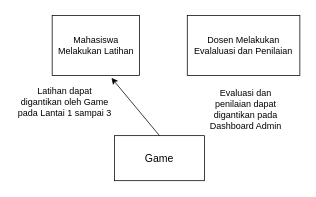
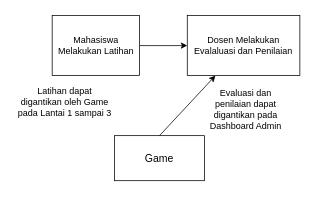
  <mxCell id="0" />
  <mxCell id="1" parent="0" />
+ <mxCell id="2" style="edgeStyle=orthogonalEdgeStyle;rounded=0;orthogonalLoop=1;jettySize=auto;html=1;exitX=1;exitY=0.5;exitDx=0;exitDy=0;" parent="1" source="3" target="4" edge="1"><mxGeometry relative="1" as="geometry" /></mxCell>
  <mxCell id="3" value="Mahasiswa Melakukan Latihan" style="rounded=0;whiteSpace=wrap;html=1;" parent="1" vertex="1"><mxGeometry x="69" y="20" width="116.5" height="80" as="geometry" /></mxCell>
  <mxCell id="4" value="Dosen Melakukan Evalaluasi dan Penilaian" style="rounded=0;whiteSpace=wrap;html=1;" parent="1" vertex="1"><mxGeometry x="249" y="20" width="150" height="80" as="geometry" /></mxCell>
  <mxCell id="5" value="&lt;font style=&quot;font-size: 14px;&quot;&gt;Game&lt;/font&gt;" style="rounded=0;whiteSpace=wrap;html=1;" parent="1" vertex="1"><mxGeometry x="152" y="180" width="120" height="60" as="geometry" /></mxCell>
- <mxCell id="6" value="" style="endArrow=classic;html=1;rounded=0;exitX=0.5;exitY=0;exitDx=0;exitDy=0;entryX=0.678;entryY=1.038;entryDx=0;entryDy=0;entryPerimeter=0;" parent="1" source="5" target="3" edge="1"><mxGeometry width="50" height="50" relative="1" as="geometry"><mxPoint x="289" y="180" as="sourcePoint" /><mxPoint x="339" y="130" as="targetPoint" /></mxGeometry></mxCell>
  <mxCell id="7" value="Latihan dapat digantikan oleh Game pada Lantai 1 sampai 3" style="text;html=1;align=center;verticalAlign=middle;whiteSpace=wrap;rounded=0;" parent="1" vertex="1"><mxGeometry x="20.25" y="90" width="131.75" height="90" as="geometry" /></mxCell>
+ <mxCell id="8" value="" style="endArrow=classic;html=1;rounded=0;exitX=0.5;exitY=0;exitDx=0;exitDy=0;entryX=0.25;entryY=1;entryDx=0;entryDy=0;" edge="1" parent="1" source="5" target="4"><mxGeometry width="50" height="50" relative="1" as="geometry"><mxPoint x="394" y="235" as="sourcePoint" /><mxPoint x="508" y="110" as="targetPoint" /></mxGeometry></mxCell>
  <mxCell id="9" value="Evaluasi dan penilaian dapat digantikan pada Dashboard Admin" style="text;html=1;align=center;verticalAlign=middle;whiteSpace=wrap;rounded=0;" vertex="1" parent="1"><mxGeometry x="272" y="110" width="110" height="70" as="geometry" /></mxCell>
